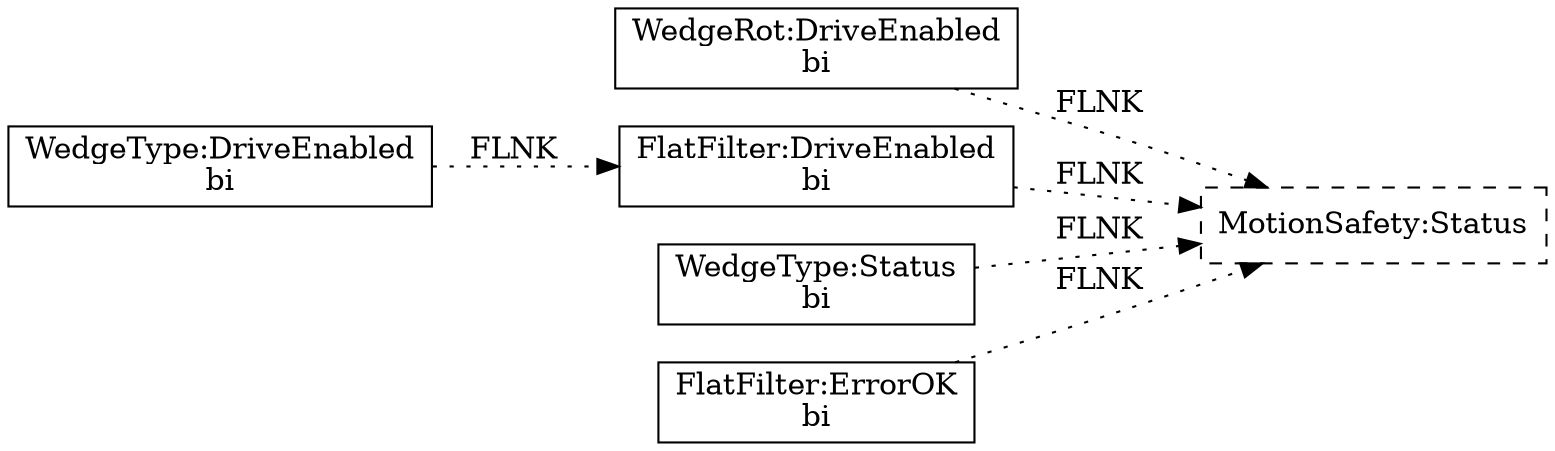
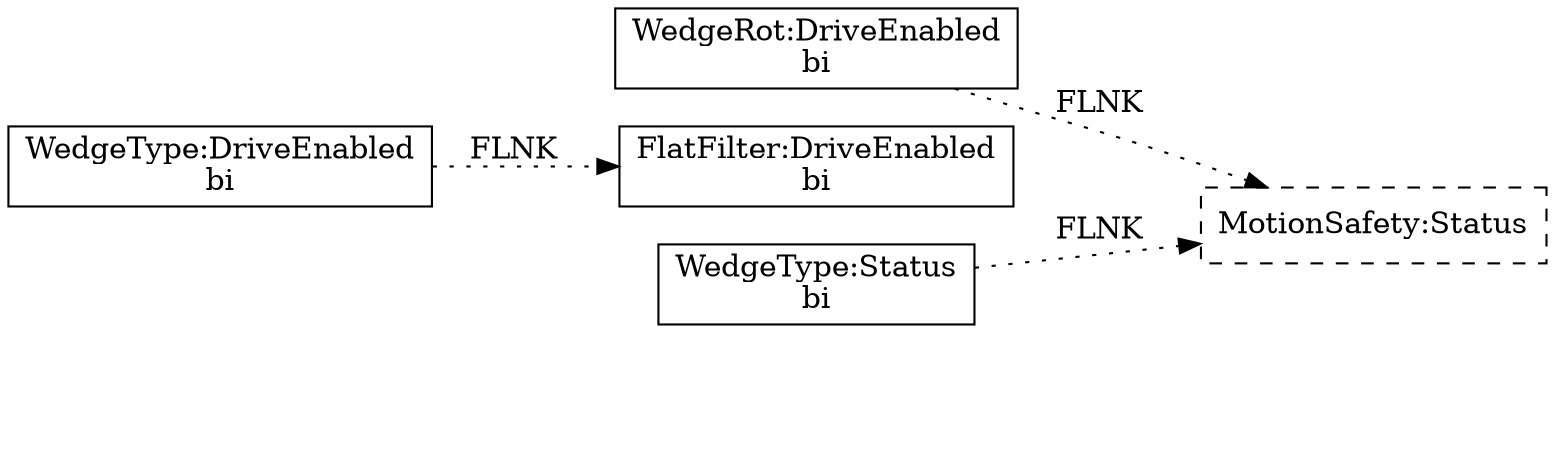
  digraph {
    rankdir=LR
    node [shape=box]
    edge [style=dotted]
    n1 [label="WedgeRot:DriveEnabled\nbi"]
    "MotionSafety:Status" [style=dashed]
    n3 [label="WedgeType:DriveEnabled\nbi"]
    n4 [label="FlatFilter:DriveEnabled\nbi"]
    n5 [label="WedgeType:Status\nbi"]
-   n6 [label="FlatFilter:ErrorOK\nbi"]
    n1 -> "MotionSafety:Status" [label="FLNK  "]
    n3 -> n4 [label="FLNK  "]
-   n4 -> "MotionSafety:Status" [label="FLNK  "]
    n5 -> "MotionSafety:Status" [label="FLNK  "]
-   n6 -> "MotionSafety:Status" [label="FLNK  "]
  }
